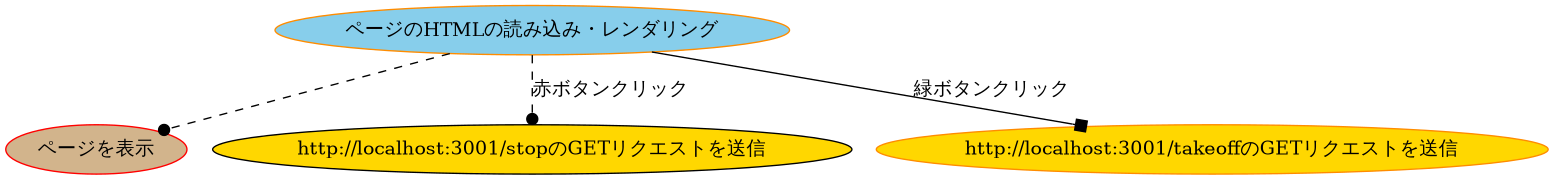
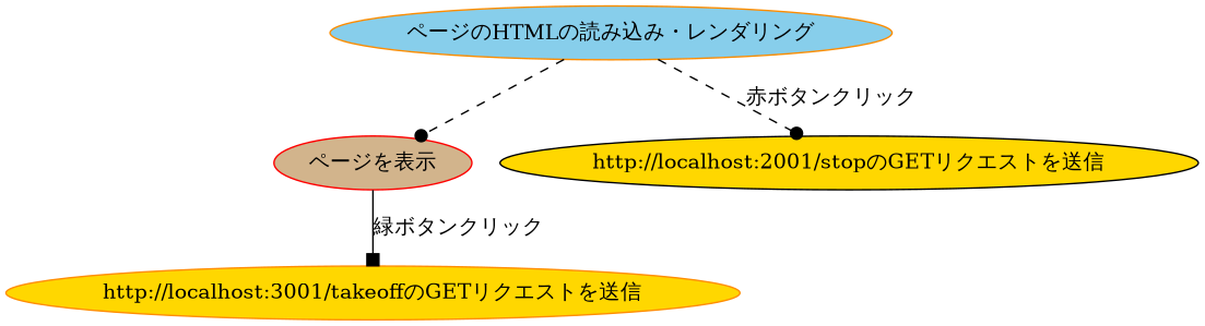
  digraph {
    node [color=darkorange fillcolor=gold style=filled]
    edge [arrowhead=dot style=dashed]
    "ページのHTMLの読み込み・レンダリング" [fillcolor=skyblue]
    "ページを表示" [color=red fillcolor=tan]
-   "http://localhost:3001/stopのGETリクエストを送信" [color=black]
+   "http://localhost:3001/stopのGETリクエストを送信" [color=black label="http://localhost:2001/stopのGETリクエストを送信"]
    "http://localhost:3001/takeoffのGETリクエストを送信"
    "ページのHTMLの読み込み・レンダリング" -> "ページを表示"
    "ページのHTMLの読み込み・レンダリング" -> "http://localhost:3001/stopのGETリクエストを送信" [label="赤ボタンクリック"]
-   "ページのHTMLの読み込み・レンダリング" -> "http://localhost:3001/takeoffのGETリクエストを送信" [arrowhead=box label="緑ボタンクリック" style=solid]
+   "ページを表示" -> "http://localhost:3001/takeoffのGETリクエストを送信" [arrowhead=box label="緑ボタンクリック" style=solid]
  }
